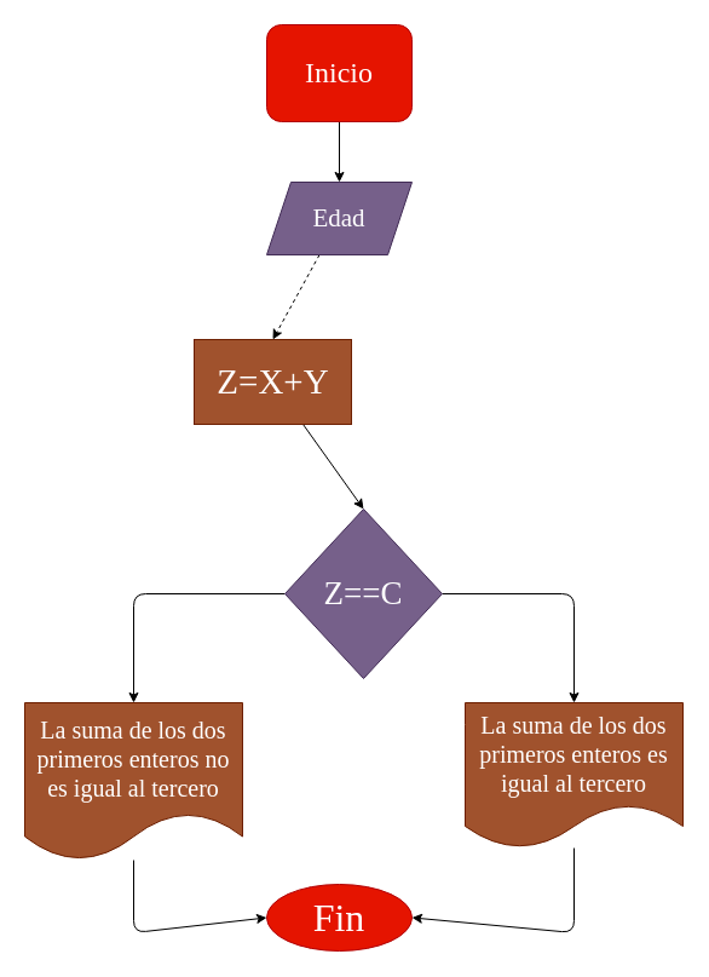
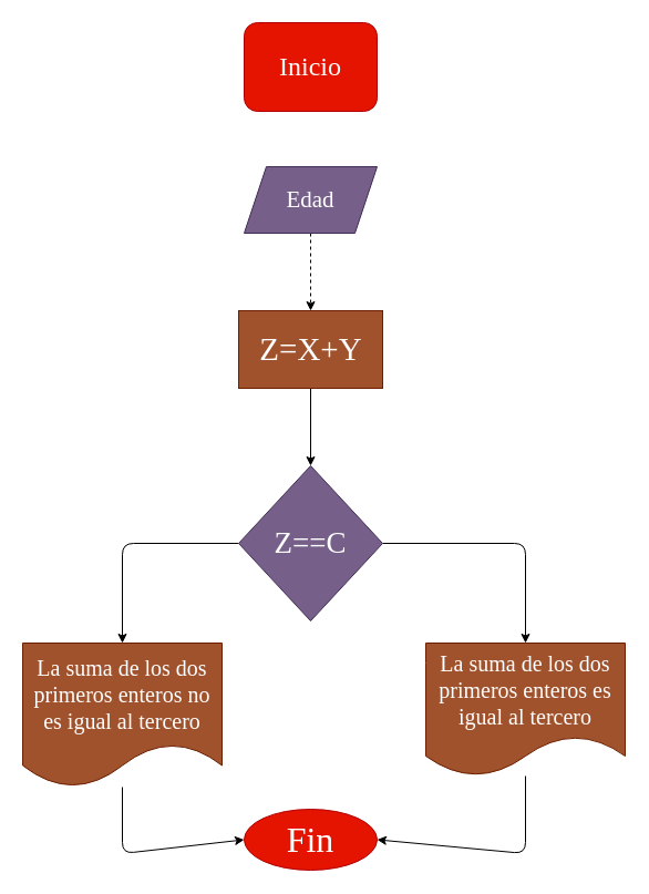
  <mxCell id="0" />
  <mxCell id="1" parent="0" />
- <mxCell id="2" value="" style="edgeStyle=none;html=1;fontSize=18;" parent="1" source="3" target="5" edge="1"><mxGeometry relative="1" as="geometry" /></mxCell>
  <mxCell id="3" value="&lt;font style=&quot;font-size: 24px;&quot;&gt;Inicio&lt;/font&gt;" style="whiteSpace=wrap;html=1;fillColor=#e51400;strokeColor=#B20000;fontFamily=Comic Sans MS;fontSize=24;fontColor=#ffffff;rounded=1;" parent="1" vertex="1"><mxGeometry x="220" y="20" width="120" height="80" as="geometry" /></mxCell>
  <mxCell id="4" style="edgeStyle=none;html=1;fontSize=18;entryX=0.5;entryY=0;entryDx=0;entryDy=0;dashed=1;" parent="1" source="5" target="15" edge="1"><mxGeometry relative="1" as="geometry" /></mxCell>
  <mxCell id="5" value="&lt;font style=&quot;font-size: 21px&quot;&gt;Edad&lt;/font&gt;" style="shape=parallelogram;perimeter=parallelogramPerimeter;whiteSpace=wrap;html=1;fixedSize=1;fillColor=#76608a;strokeColor=#432D57;fontSize=21;fontFamily=Comic Sans MS;fontColor=#ffffff;" parent="1" vertex="1"><mxGeometry x="220" y="150" width="120" height="60" as="geometry" /></mxCell>
  <mxCell id="6" style="edgeStyle=none;html=1;entryX=0.5;entryY=0;entryDx=0;entryDy=0;fontSize=18;" parent="1" source="8" target="12" edge="1"><mxGeometry relative="1" as="geometry"><Array as="points"><mxPoint x="474" y="490" /></Array></mxGeometry></mxCell>
  <mxCell id="7" style="edgeStyle=none;html=1;exitX=0;exitY=0.5;exitDx=0;exitDy=0;entryX=0.5;entryY=0;entryDx=0;entryDy=0;fontSize=18;" parent="1" source="8" target="10" edge="1"><mxGeometry relative="1" as="geometry"><Array as="points"><mxPoint x="110" y="490" /></Array></mxGeometry></mxCell>
- <mxCell id="8" value="Z==C" style="rhombus;whiteSpace=wrap;html=1;fontSize=27;fillColor=#76608a;fontColor=#ffffff;strokeColor=#432D57;fontFamily=Comic Sans MS;" parent="1" vertex="1"><mxGeometry x="235" y="420" width="130" height="140" as="geometry" /></mxCell>
+ <mxCell id="8" value="Z==C" style="rhombus;whiteSpace=wrap;html=1;fontSize=27;fillColor=#76608a;fontColor=#ffffff;strokeColor=#432D57;fontFamily=Comic Sans MS;" parent="1" vertex="1"><mxGeometry x="215" y="420" width="130" height="140" as="geometry" /></mxCell>
  <mxCell id="9" style="edgeStyle=none;html=1;entryX=0;entryY=0.5;entryDx=0;entryDy=0;fontSize=18;" parent="1" source="10" target="13" edge="1"><mxGeometry relative="1" as="geometry"><Array as="points"><mxPoint x="110" y="770" /></Array></mxGeometry></mxCell>
  <mxCell id="10" value="La suma de los dos primeros enteros no es igual al tercero" style="shape=document;whiteSpace=wrap;html=1;boundedLbl=1;fontSize=20;fillColor=#a0522d;fontColor=#ffffff;strokeColor=#6D1F00;fontFamily=Comic Sans MS;" parent="1" vertex="1"><mxGeometry x="20" y="580" width="180" height="130" as="geometry" /></mxCell>
  <mxCell id="11" style="edgeStyle=none;html=1;entryX=1;entryY=0.5;entryDx=0;entryDy=0;fontSize=18;" parent="1" source="12" target="13" edge="1"><mxGeometry relative="1" as="geometry"><Array as="points"><mxPoint x="474" y="770" /></Array></mxGeometry></mxCell>
  <mxCell id="12" value="La suma de los dos primeros enteros es igual al tercero" style="shape=document;whiteSpace=wrap;html=1;boundedLbl=1;fontSize=20;fillColor=#a0522d;fontColor=#ffffff;strokeColor=#6D1F00;fontFamily=Comic Sans MS;" parent="1" vertex="1"><mxGeometry x="384" y="580" width="180" height="120" as="geometry" /></mxCell>
  <mxCell id="13" value="Fin" style="ellipse;whiteSpace=wrap;html=1;fontSize=32;fillColor=#e51400;fontColor=#ffffff;strokeColor=#B20000;fontFamily=Comic Sans MS;" parent="1" vertex="1"><mxGeometry x="220" y="730" width="120" height="55" as="geometry" /></mxCell>
  <mxCell id="14" style="edgeStyle=none;html=1;entryX=0.5;entryY=0;entryDx=0;entryDy=0;fontSize=18;" parent="1" source="15" target="8" edge="1"><mxGeometry relative="1" as="geometry" /></mxCell>
- <mxCell id="15" value="&lt;font style=&quot;font-size: 29px; font-weight: normal;&quot;&gt;Z=X+Y&lt;/font&gt;" style="text;strokeColor=#6D1F00;fillColor=#a0522d;html=1;fontSize=29;fontStyle=1;verticalAlign=middle;align=center;fontColor=#ffffff;fontFamily=Comic Sans MS;" parent="1" vertex="1"><mxGeometry x="160" y="280" width="130" height="70" as="geometry" /></mxCell>
+ <mxCell id="15" value="&lt;font style=&quot;font-size: 29px; font-weight: normal;&quot;&gt;Z=X+Y&lt;/font&gt;" style="text;strokeColor=#6D1F00;fillColor=#a0522d;html=1;fontSize=29;fontStyle=1;verticalAlign=middle;align=center;fontColor=#ffffff;fontFamily=Comic Sans MS;" parent="1" vertex="1"><mxGeometry x="215" y="280" width="130" height="70" as="geometry" /></mxCell>
